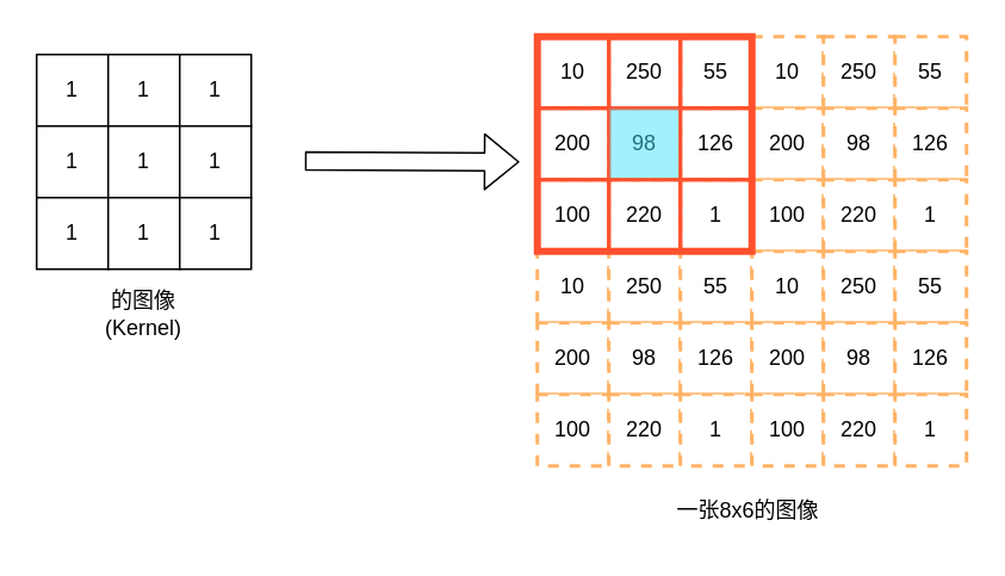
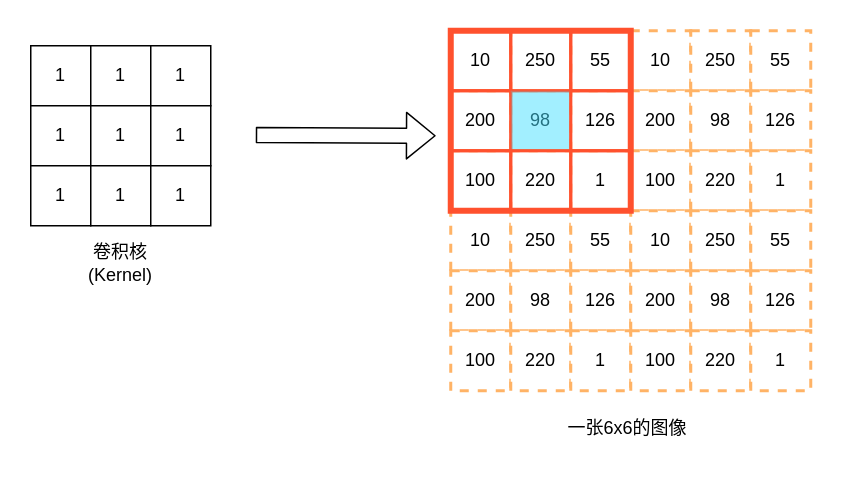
  <mxCell id="0" />
  <mxCell id="1" parent="0" />
  <mxCell id="2" value="1" style="rounded=0;whiteSpace=wrap;html=1;" vertex="1" parent="1"><mxGeometry x="20" y="30" width="40" height="40" as="geometry" /></mxCell>
  <mxCell id="3" value="1" style="rounded=0;whiteSpace=wrap;html=1;" vertex="1" parent="1"><mxGeometry x="60" y="30" width="40" height="40" as="geometry" /></mxCell>
  <mxCell id="4" value="1" style="rounded=0;whiteSpace=wrap;html=1;" vertex="1" parent="1"><mxGeometry x="100" y="30" width="40" height="40" as="geometry" /></mxCell>
  <mxCell id="5" value="1" style="rounded=0;whiteSpace=wrap;html=1;" vertex="1" parent="1"><mxGeometry x="20" y="70" width="40" height="40" as="geometry" /></mxCell>
  <mxCell id="6" value="1" style="rounded=0;whiteSpace=wrap;html=1;" vertex="1" parent="1"><mxGeometry x="60" y="70" width="40" height="40" as="geometry" /></mxCell>
  <mxCell id="7" value="1" style="rounded=0;whiteSpace=wrap;html=1;" vertex="1" parent="1"><mxGeometry x="100" y="70" width="40" height="40" as="geometry" /></mxCell>
  <mxCell id="8" value="1" style="rounded=0;whiteSpace=wrap;html=1;" vertex="1" parent="1"><mxGeometry x="20" y="110" width="40" height="40" as="geometry" /></mxCell>
  <mxCell id="9" value="1" style="rounded=0;whiteSpace=wrap;html=1;" vertex="1" parent="1"><mxGeometry x="60" y="110" width="40" height="40" as="geometry" /></mxCell>
  <mxCell id="10" value="1" style="rounded=0;whiteSpace=wrap;html=1;" vertex="1" parent="1"><mxGeometry x="100" y="110" width="40" height="40" as="geometry" /></mxCell>
  <mxCell id="11" value="10" style="rounded=0;whiteSpace=wrap;html=1;dashed=1;strokeColor=#FFB366;strokeWidth=2;" vertex="1" parent="1"><mxGeometry x="300" y="20" width="40" height="40" as="geometry" /></mxCell>
  <mxCell id="12" value="250" style="rounded=0;whiteSpace=wrap;html=1;dashed=1;strokeColor=#FFB366;strokeWidth=2;" vertex="1" parent="1"><mxGeometry x="340" y="20" width="40" height="40" as="geometry" /></mxCell>
  <mxCell id="13" value="55" style="rounded=0;whiteSpace=wrap;html=1;dashed=1;strokeColor=#FFB366;strokeWidth=2;" vertex="1" parent="1"><mxGeometry x="380" y="20" width="40" height="40" as="geometry" /></mxCell>
  <mxCell id="14" value="200" style="rounded=0;whiteSpace=wrap;html=1;dashed=1;strokeColor=#FFB366;strokeWidth=2;" vertex="1" parent="1"><mxGeometry x="300" y="60" width="40" height="40" as="geometry" /></mxCell>
  <mxCell id="15" value="98" style="rounded=0;whiteSpace=wrap;html=1;dashed=1;strokeColor=#FFB366;strokeWidth=2;" vertex="1" parent="1"><mxGeometry x="340" y="60" width="40" height="40" as="geometry" /></mxCell>
  <mxCell id="16" value="126" style="rounded=0;whiteSpace=wrap;html=1;dashed=1;strokeColor=#FFB366;strokeWidth=2;" vertex="1" parent="1"><mxGeometry x="380" y="60" width="40" height="40" as="geometry" /></mxCell>
  <mxCell id="17" value="100" style="rounded=0;whiteSpace=wrap;html=1;dashed=1;strokeColor=#FFB366;strokeWidth=2;" vertex="1" parent="1"><mxGeometry x="300" y="100" width="40" height="40" as="geometry" /></mxCell>
  <mxCell id="18" value="220" style="rounded=0;whiteSpace=wrap;html=1;dashed=1;strokeColor=#FFB366;strokeWidth=2;" vertex="1" parent="1"><mxGeometry x="340" y="100" width="40" height="40" as="geometry" /></mxCell>
  <mxCell id="19" value="1" style="rounded=0;whiteSpace=wrap;html=1;dashed=1;strokeColor=#FFB366;strokeWidth=2;" vertex="1" parent="1"><mxGeometry x="380" y="100" width="40" height="40" as="geometry" /></mxCell>
  <mxCell id="20" value="10" style="rounded=0;whiteSpace=wrap;html=1;dashed=1;strokeColor=#FFB366;strokeWidth=2;" vertex="1" parent="1"><mxGeometry x="420" y="20" width="40" height="40" as="geometry" /></mxCell>
  <mxCell id="21" value="250" style="rounded=0;whiteSpace=wrap;html=1;dashed=1;strokeColor=#FFB366;strokeWidth=2;" vertex="1" parent="1"><mxGeometry x="460" y="20" width="40" height="40" as="geometry" /></mxCell>
  <mxCell id="22" value="55" style="rounded=0;whiteSpace=wrap;html=1;dashed=1;strokeColor=#FFB366;strokeWidth=2;" vertex="1" parent="1"><mxGeometry x="500" y="20" width="40" height="40" as="geometry" /></mxCell>
  <mxCell id="23" value="200" style="rounded=0;whiteSpace=wrap;html=1;dashed=1;strokeColor=#FFB366;strokeWidth=2;" vertex="1" parent="1"><mxGeometry x="420" y="60" width="40" height="40" as="geometry" /></mxCell>
  <mxCell id="24" value="98" style="rounded=0;whiteSpace=wrap;html=1;dashed=1;strokeColor=#FFB366;strokeWidth=2;" vertex="1" parent="1"><mxGeometry x="460" y="60" width="40" height="40" as="geometry" /></mxCell>
  <mxCell id="25" value="126" style="rounded=0;whiteSpace=wrap;html=1;dashed=1;strokeColor=#FFB366;strokeWidth=2;" vertex="1" parent="1"><mxGeometry x="500" y="60" width="40" height="40" as="geometry" /></mxCell>
  <mxCell id="26" value="100" style="rounded=0;whiteSpace=wrap;html=1;dashed=1;strokeColor=#FFB366;strokeWidth=2;" vertex="1" parent="1"><mxGeometry x="420" y="100" width="40" height="40" as="geometry" /></mxCell>
  <mxCell id="27" value="220" style="rounded=0;whiteSpace=wrap;html=1;dashed=1;strokeColor=#FFB366;strokeWidth=2;" vertex="1" parent="1"><mxGeometry x="460" y="100" width="40" height="40" as="geometry" /></mxCell>
  <mxCell id="28" value="1" style="rounded=0;whiteSpace=wrap;html=1;dashed=1;strokeColor=#FFB366;strokeWidth=2;" vertex="1" parent="1"><mxGeometry x="500" y="100" width="40" height="40" as="geometry" /></mxCell>
  <mxCell id="29" value="10" style="rounded=0;whiteSpace=wrap;html=1;dashed=1;strokeColor=#FFB366;strokeWidth=2;" vertex="1" parent="1"><mxGeometry x="300" y="140" width="40" height="40" as="geometry" /></mxCell>
  <mxCell id="30" value="250" style="rounded=0;whiteSpace=wrap;html=1;dashed=1;strokeColor=#FFB366;strokeWidth=2;" vertex="1" parent="1"><mxGeometry x="340" y="140" width="40" height="40" as="geometry" /></mxCell>
  <mxCell id="31" value="55" style="rounded=0;whiteSpace=wrap;html=1;dashed=1;strokeColor=#FFB366;strokeWidth=2;" vertex="1" parent="1"><mxGeometry x="380" y="140" width="40" height="40" as="geometry" /></mxCell>
  <mxCell id="32" value="200" style="rounded=0;whiteSpace=wrap;html=1;dashed=1;strokeColor=#FFB366;strokeWidth=2;" vertex="1" parent="1"><mxGeometry x="300" y="180" width="40" height="40" as="geometry" /></mxCell>
  <mxCell id="33" value="98" style="rounded=0;whiteSpace=wrap;html=1;dashed=1;strokeColor=#FFB366;strokeWidth=2;" vertex="1" parent="1"><mxGeometry x="340" y="180" width="40" height="40" as="geometry" /></mxCell>
  <mxCell id="34" value="126" style="rounded=0;whiteSpace=wrap;html=1;dashed=1;strokeColor=#FFB366;strokeWidth=2;" vertex="1" parent="1"><mxGeometry x="380" y="180" width="40" height="40" as="geometry" /></mxCell>
  <mxCell id="35" value="100" style="rounded=0;whiteSpace=wrap;html=1;dashed=1;strokeColor=#FFB366;strokeWidth=2;" vertex="1" parent="1"><mxGeometry x="300" y="220" width="40" height="40" as="geometry" /></mxCell>
  <mxCell id="36" value="220" style="rounded=0;whiteSpace=wrap;html=1;dashed=1;strokeColor=#FFB366;strokeWidth=2;" vertex="1" parent="1"><mxGeometry x="340" y="220" width="40" height="40" as="geometry" /></mxCell>
  <mxCell id="37" value="1" style="rounded=0;whiteSpace=wrap;html=1;dashed=1;strokeColor=#FFB366;strokeWidth=2;" vertex="1" parent="1"><mxGeometry x="380" y="220" width="40" height="40" as="geometry" /></mxCell>
  <mxCell id="38" value="10" style="rounded=0;whiteSpace=wrap;html=1;dashed=1;strokeColor=#FFB366;strokeWidth=2;" vertex="1" parent="1"><mxGeometry x="420" y="140" width="40" height="40" as="geometry" /></mxCell>
  <mxCell id="39" value="250" style="rounded=0;whiteSpace=wrap;html=1;dashed=1;strokeColor=#FFB366;strokeWidth=2;" vertex="1" parent="1"><mxGeometry x="460" y="140" width="40" height="40" as="geometry" /></mxCell>
  <mxCell id="40" value="55" style="rounded=0;whiteSpace=wrap;html=1;dashed=1;strokeColor=#FFB366;strokeWidth=2;" vertex="1" parent="1"><mxGeometry x="500" y="140" width="40" height="40" as="geometry" /></mxCell>
  <mxCell id="41" value="200" style="rounded=0;whiteSpace=wrap;html=1;dashed=1;strokeColor=#FFB366;strokeWidth=2;" vertex="1" parent="1"><mxGeometry x="420" y="180" width="40" height="40" as="geometry" /></mxCell>
  <mxCell id="42" value="98" style="rounded=0;whiteSpace=wrap;html=1;dashed=1;strokeColor=#FFB366;strokeWidth=2;" vertex="1" parent="1"><mxGeometry x="460" y="180" width="40" height="40" as="geometry" /></mxCell>
  <mxCell id="43" value="126" style="rounded=0;whiteSpace=wrap;html=1;dashed=1;strokeColor=#FFB366;strokeWidth=2;" vertex="1" parent="1"><mxGeometry x="500" y="180" width="40" height="40" as="geometry" /></mxCell>
  <mxCell id="44" value="100" style="rounded=0;whiteSpace=wrap;html=1;dashed=1;strokeColor=#FFB366;strokeWidth=2;" vertex="1" parent="1"><mxGeometry x="420" y="220" width="40" height="40" as="geometry" /></mxCell>
  <mxCell id="45" value="220" style="rounded=0;whiteSpace=wrap;html=1;dashed=1;strokeColor=#FFB366;strokeWidth=2;" vertex="1" parent="1"><mxGeometry x="460" y="220" width="40" height="40" as="geometry" /></mxCell>
  <mxCell id="46" value="1" style="rounded=0;whiteSpace=wrap;html=1;dashed=1;strokeColor=#FFB366;strokeWidth=2;" vertex="1" parent="1"><mxGeometry x="500" y="220" width="40" height="40" as="geometry" /></mxCell>
- <mxCell id="47" value="的图像(Kernel)" style="text;html=1;strokeColor=none;fillColor=none;align=center;verticalAlign=middle;whiteSpace=wrap;rounded=0;dashed=1;strokeWidth=2;" vertex="1" parent="1"><mxGeometry x="50" y="160" width="60" height="30" as="geometry" /></mxCell>
- <mxCell id="48" value="一张8x6的图像" style="text;html=1;strokeColor=none;fillColor=none;align=center;verticalAlign=middle;whiteSpace=wrap;rounded=0;dashed=1;strokeWidth=2;" vertex="1" parent="1"><mxGeometry x="370" y="270" width="96" height="30" as="geometry" /></mxCell>
+ <mxCell id="47" value="卷积核(Kernel)" style="text;html=1;strokeColor=none;fillColor=none;align=center;verticalAlign=middle;whiteSpace=wrap;rounded=0;dashed=1;strokeWidth=2;" vertex="1" parent="1"><mxGeometry x="50" y="160" width="60" height="30" as="geometry" /></mxCell>
+ <mxCell id="48" value="一张6x6的图像" style="text;html=1;strokeColor=none;fillColor=none;align=center;verticalAlign=middle;whiteSpace=wrap;rounded=0;dashed=1;strokeWidth=2;" vertex="1" parent="1"><mxGeometry x="370" y="270" width="96" height="30" as="geometry" /></mxCell>
  <mxCell id="49" value="" style="group;fillColor=none;strokeColor=#FF512E;strokeWidth=4;" vertex="1" connectable="0" parent="1"><mxGeometry x="300" y="20" width="120" height="120" as="geometry" /></mxCell>
  <mxCell id="50" value="" style="rounded=0;whiteSpace=wrap;html=1;strokeColor=#FF512E;strokeWidth=2;fillColor=none;" vertex="1" parent="49"><mxGeometry width="40" height="40" as="geometry" /></mxCell>
  <mxCell id="51" value="" style="rounded=0;whiteSpace=wrap;html=1;strokeColor=#FF512E;strokeWidth=2;fillColor=none;" vertex="1" parent="49"><mxGeometry x="40" width="40" height="40" as="geometry" /></mxCell>
  <mxCell id="52" value="" style="rounded=0;whiteSpace=wrap;html=1;strokeColor=#FF512E;strokeWidth=2;fillColor=none;" vertex="1" parent="49"><mxGeometry x="80" width="40" height="40" as="geometry" /></mxCell>
  <mxCell id="53" value="" style="rounded=0;whiteSpace=wrap;html=1;strokeColor=#FF512E;strokeWidth=2;fillColor=none;" vertex="1" parent="49"><mxGeometry y="40" width="40" height="40" as="geometry" /></mxCell>
  <mxCell id="54" value="" style="rounded=0;whiteSpace=wrap;html=1;strokeColor=#FF512E;strokeWidth=2;fillColor=#47E0FF;fillStyle=auto;opacity=50;" vertex="1" parent="49"><mxGeometry x="40" y="40" width="40" height="40" as="geometry" /></mxCell>
  <mxCell id="55" value="" style="rounded=0;whiteSpace=wrap;html=1;strokeColor=#FF512E;strokeWidth=2;fillColor=none;" vertex="1" parent="49"><mxGeometry x="80" y="40" width="40" height="40" as="geometry" /></mxCell>
  <mxCell id="56" value="" style="rounded=0;whiteSpace=wrap;html=1;strokeColor=#FF512E;strokeWidth=2;fillColor=none;" vertex="1" parent="49"><mxGeometry y="80" width="40" height="40" as="geometry" /></mxCell>
  <mxCell id="57" value="" style="rounded=0;whiteSpace=wrap;html=1;strokeColor=#FF512E;strokeWidth=2;fillColor=none;" vertex="1" parent="49"><mxGeometry x="40" y="80" width="40" height="40" as="geometry" /></mxCell>
  <mxCell id="58" value="" style="rounded=0;whiteSpace=wrap;html=1;strokeColor=#FF512E;strokeWidth=2;fillColor=none;" vertex="1" parent="49"><mxGeometry x="80" y="80" width="40" height="40" as="geometry" /></mxCell>
  <mxCell id="59" value="" style="shape=flexArrow;endArrow=classic;html=1;" edge="1" parent="1"><mxGeometry width="50" height="50" relative="1" as="geometry"><mxPoint x="170" y="89.5" as="sourcePoint" /><mxPoint x="290" y="90" as="targetPoint" /></mxGeometry></mxCell>
